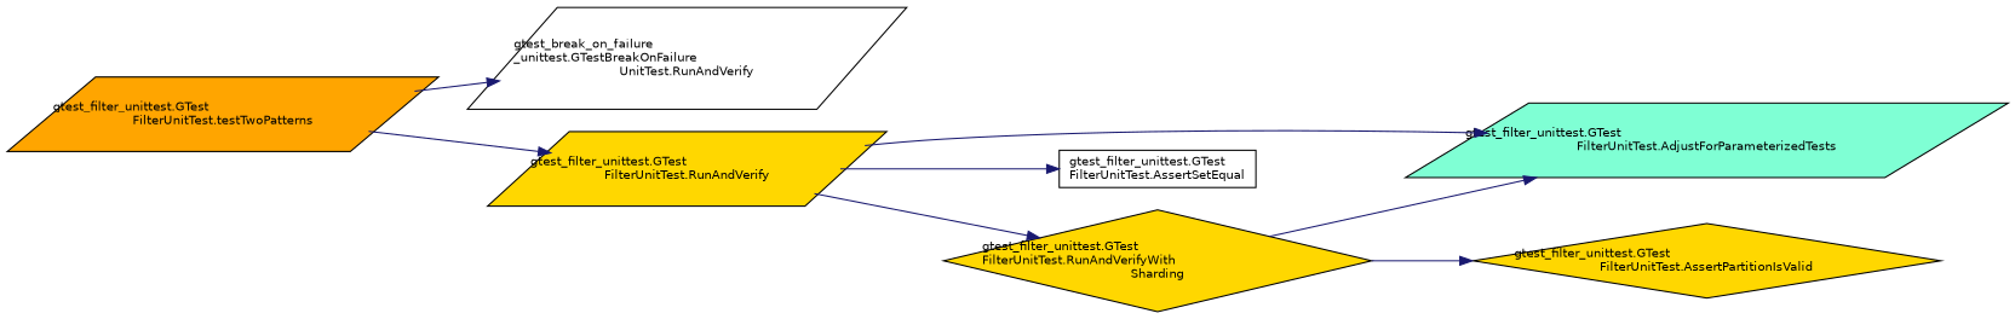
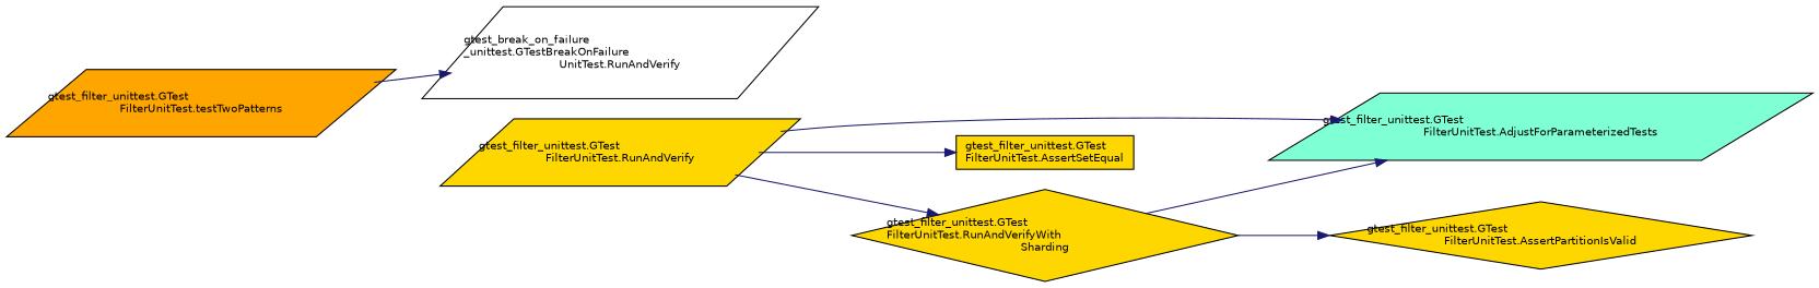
  digraph {
    rankdir=LR
    node [color=black fillcolor=gold fontname=Helvetica fontsize=10 shape=parallelogram style=filled]
    edge [color=midnightblue fontname=Helvetica fontsize=10 labelfontname=Helvetica labelfontsize=10 style=solid]
    n1 [fillcolor=orange fontcolor=black height=0.2 label="gtest_filter_unittest.GTest\lFilterUnitTest.testTwoPatterns" width=0.4]
    n2 [fillcolor=white height=0.2 label="gtest_break_on_failure\l_unittest.GTestBreakOnFailure\lUnitTest.RunAndVerify" width=0.4]
    n3 [height=0.2 label="gtest_filter_unittest.GTest\lFilterUnitTest.RunAndVerify" width=0.4]
    n4 [fillcolor=aquamarine height=0.2 label="gtest_filter_unittest.GTest\lFilterUnitTest.AdjustForParameterizedTests" width=0.4]
-   n5 [fillcolor=white height=0.2 label="gtest_filter_unittest.GTest\lFilterUnitTest.AssertSetEqual" shape=box width=0.4]
+   n5 [height=0.2 label="gtest_filter_unittest.GTest\lFilterUnitTest.AssertSetEqual" shape=box width=0.4]
    n6 [height=0.2 label="gtest_filter_unittest.GTest\lFilterUnitTest.RunAndVerifyWith\lSharding" shape=diamond width=0.4]
    n7 [height=0.2 label="gtest_filter_unittest.GTest\lFilterUnitTest.AssertPartitionIsValid" shape=diamond width=0.4]
    n1 -> n2
-   n1 -> n3
    n3 -> n4
    n3 -> n5
    n3 -> n6
    n6 -> n4
    n6 -> n7
  }
